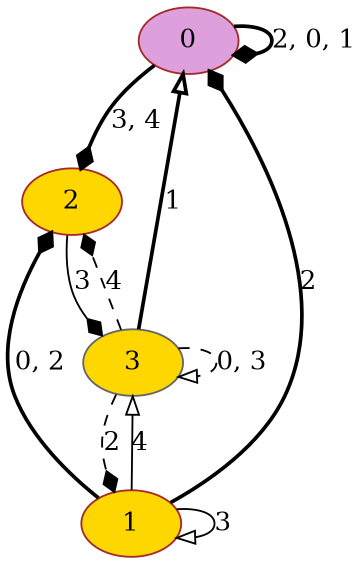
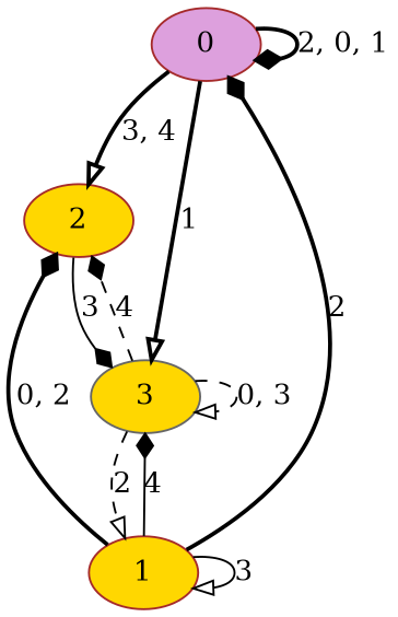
  digraph {
    node [color=brown fillcolor=gold style=filled]
    edge [arrowhead=diamond style=bold]
    n1 [fillcolor=plum label=0]
    n2 [label=2]
    n3 [color=gray40 label=3]
    n4 [label=1]
    n1 -> n1 [label="2, 0, 1"]
-   n1 -> n2 [label="3, 4"]
+   n1 -> n2 [arrowhead=onormal label="3, 4"]
    n2 -> n3 [label=3 style=solid]
-   n3 -> n1 [arrowhead=onormal label=1]
+   n1 -> n3 [arrowhead=onormal label=1]
    n3 -> n2 [label=4 style=dashed]
    n3 -> n3 [arrowhead=onormal label="0, 3" style=dashed]
-   n3 -> n4 [label=2 style=dashed]
+   n3 -> n4 [arrowhead=onormal label=2 style=dashed]
    n4 -> n1 [label=2]
    n4 -> n2 [label="0, 2"]
-   n4 -> n3 [arrowhead=onormal label=4 style=solid]
+   n4 -> n3 [label=4 style=solid]
    n4 -> n4 [arrowhead=onormal label=3 style=solid]
  }
